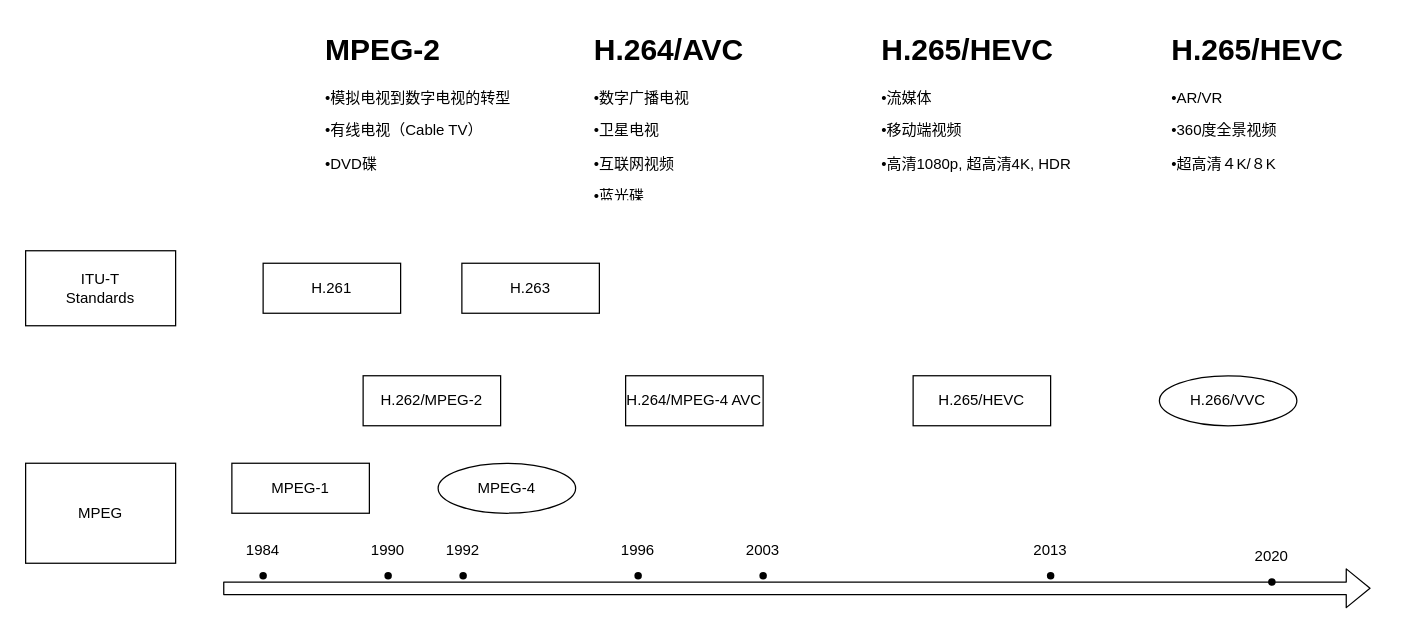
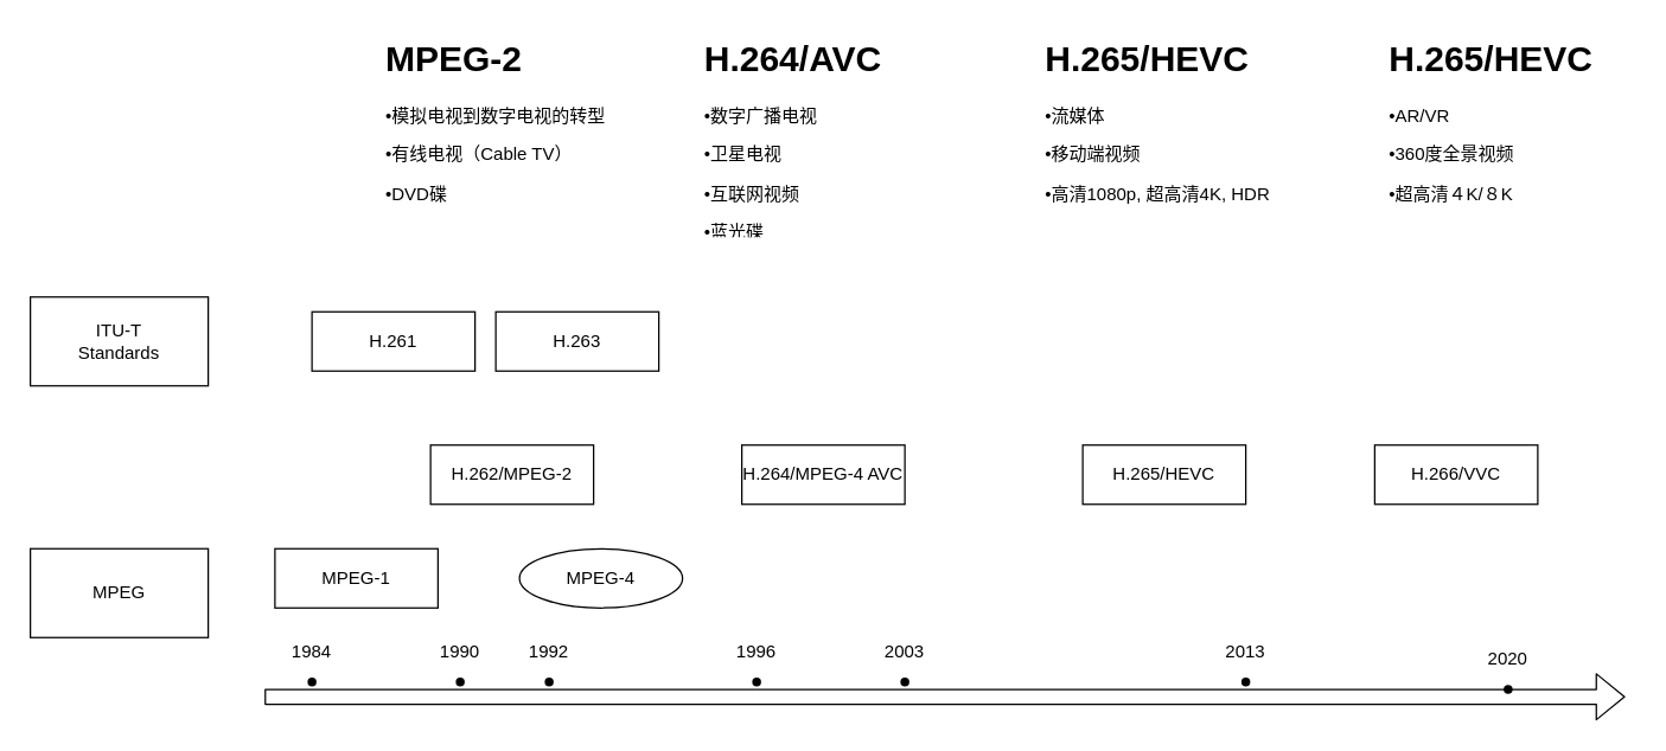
  <mxCell id="0" />
  <mxCell id="1" parent="0" />
  <mxCell id="2" value="" style="shape=flexArrow;endArrow=classic;html=1;" parent="1" edge="1"><mxGeometry width="50" height="50" relative="1" as="geometry"><mxPoint x="178" y="470" as="sourcePoint" /><mxPoint x="1096" y="470" as="targetPoint" /></mxGeometry></mxCell>
  <mxCell id="3" value="1984" style="text;html=1;strokeColor=none;fillColor=none;align=center;verticalAlign=middle;whiteSpace=wrap;rounded=0;" parent="1" vertex="1"><mxGeometry x="190" y="430" width="40" height="20" as="geometry" /></mxCell>
  <mxCell id="4" value="1996" style="text;html=1;strokeColor=none;fillColor=none;align=center;verticalAlign=middle;whiteSpace=wrap;rounded=0;" parent="1" vertex="1"><mxGeometry x="490" y="430" width="40" height="20" as="geometry" /></mxCell>
  <mxCell id="5" value="2003" style="text;html=1;strokeColor=none;fillColor=none;align=center;verticalAlign=middle;whiteSpace=wrap;rounded=0;" parent="1" vertex="1"><mxGeometry x="590" y="430" width="40" height="20" as="geometry" /></mxCell>
  <mxCell id="6" value="2013" style="text;html=1;strokeColor=none;fillColor=none;align=center;verticalAlign=middle;whiteSpace=wrap;rounded=0;" parent="1" vertex="1"><mxGeometry x="820" y="430" width="40" height="20" as="geometry" /></mxCell>
  <mxCell id="7" value="2020" style="text;html=1;strokeColor=none;fillColor=none;align=center;verticalAlign=middle;whiteSpace=wrap;rounded=0;" parent="1" vertex="1"><mxGeometry x="997" y="435" width="40" height="20" as="geometry" /></mxCell>
  <mxCell id="8" value="H.261" style="rounded=0;whiteSpace=wrap;html=1;" parent="1" vertex="1"><mxGeometry y="210" width="110" height="40" as="geometry" x="210" /></mxCell>
  <mxCell id="9" value="ITU-T&lt;br&gt;Standards" style="rounded=0;whiteSpace=wrap;html=1;" parent="1" vertex="1"><mxGeometry x="20" y="200" width="120" height="60" as="geometry" /></mxCell>
- <mxCell id="10" value="MPEG" style="rounded=0;whiteSpace=wrap;html=1;" parent="1" vertex="1"><mxGeometry x="20" y="370" width="120" height="80" as="geometry" /></mxCell>
+ <mxCell id="10" value="MPEG" style="rounded=0;whiteSpace=wrap;html=1;" parent="1" vertex="1"><mxGeometry x="20" y="370" width="120" height="60" as="geometry" /></mxCell>
  <mxCell id="11" value="1992" style="text;html=1;strokeColor=none;fillColor=none;align=center;verticalAlign=middle;whiteSpace=wrap;rounded=0;" parent="1" vertex="1"><mxGeometry x="350" y="430" width="40" height="20" as="geometry" /></mxCell>
  <mxCell id="12" value="1990" style="text;html=1;strokeColor=none;fillColor=none;align=center;verticalAlign=middle;whiteSpace=wrap;rounded=0;" parent="1" vertex="1"><mxGeometry x="290" y="430" width="40" height="20" as="geometry" /></mxCell>
  <mxCell id="13" value="MPEG-1" style="rounded=0;whiteSpace=wrap;html=1;" parent="1" vertex="1"><mxGeometry x="185" y="370" width="110" height="40" as="geometry" /></mxCell>
  <mxCell id="14" value="H.262/MPEG-2" style="rounded=0;whiteSpace=wrap;html=1;" parent="1" vertex="1"><mxGeometry x="290" y="300" width="110" height="40" as="geometry" /></mxCell>
  <mxCell id="15" value="" style="shape=waypoint;sketch=0;size=6;pointerEvents=1;points=[];fillColor=none;resizable=0;rotatable=0;perimeter=centerPerimeter;snapToPoint=1;" parent="1" vertex="1"><mxGeometry x="190" y="440" width="40" height="40" as="geometry" /></mxCell>
  <mxCell id="16" value="" style="shape=waypoint;sketch=0;size=6;pointerEvents=1;points=[];fillColor=none;resizable=0;rotatable=0;perimeter=centerPerimeter;snapToPoint=1;" parent="1" vertex="1"><mxGeometry x="290" y="440" width="40" height="40" as="geometry" /></mxCell>
  <mxCell id="17" value="" style="shape=waypoint;sketch=0;size=6;pointerEvents=1;points=[];fillColor=none;resizable=0;rotatable=0;perimeter=centerPerimeter;snapToPoint=1;" parent="1" vertex="1"><mxGeometry x="350" y="440" width="40" height="40" as="geometry" /></mxCell>
  <mxCell id="18" value="" style="shape=waypoint;sketch=0;size=6;pointerEvents=1;points=[];fillColor=none;resizable=0;rotatable=0;perimeter=centerPerimeter;snapToPoint=1;" parent="1" vertex="1"><mxGeometry x="490" y="440" width="40" height="40" as="geometry" /></mxCell>
  <mxCell id="19" value="" style="shape=waypoint;sketch=0;size=6;pointerEvents=1;points=[];fillColor=none;resizable=0;rotatable=0;perimeter=centerPerimeter;snapToPoint=1;" parent="1" vertex="1"><mxGeometry x="590" y="440" width="40" height="40" as="geometry" /></mxCell>
  <mxCell id="20" value="" style="shape=waypoint;sketch=0;size=6;pointerEvents=1;points=[];fillColor=none;resizable=0;rotatable=0;perimeter=centerPerimeter;snapToPoint=1;" parent="1" vertex="1"><mxGeometry x="820" y="440" width="40" height="40" as="geometry" /></mxCell>
  <mxCell id="21" value="" style="shape=waypoint;sketch=0;size=6;pointerEvents=1;points=[];fillColor=none;resizable=0;rotatable=0;perimeter=centerPerimeter;snapToPoint=1;" parent="1" vertex="1"><mxGeometry x="997" y="445" width="40" height="40" as="geometry" /></mxCell>
- <mxCell id="22" value="H.263" style="rounded=0;whiteSpace=wrap;html=1;" parent="1" vertex="1"><mxGeometry x="369" y="210" width="110" height="40" as="geometry" /></mxCell>
+ <mxCell id="22" value="H.263" style="rounded=0;whiteSpace=wrap;html=1;" parent="1" vertex="1"><mxGeometry x="334" y="210" width="110" height="40" as="geometry" /></mxCell>
  <mxCell id="23" value="MPEG-4" style="ellipse;whiteSpace=wrap;html=1;" parent="1" vertex="1"><mxGeometry x="350" y="370" width="110" height="40" as="geometry" /></mxCell>
  <mxCell id="24" value="H.264/MPEG-4 AVC" style="rounded=0;whiteSpace=wrap;html=1;" parent="1" vertex="1"><mxGeometry x="500" y="300" width="110" height="40" as="geometry" /></mxCell>
  <mxCell id="25" value="H.265/HEVC" style="rounded=0;whiteSpace=wrap;html=1;" parent="1" vertex="1"><mxGeometry x="730" y="300" width="110" height="40" as="geometry" /></mxCell>
- <mxCell id="26" value="H.266/VVC" style="ellipse;whiteSpace=wrap;html=1;" parent="1" vertex="1"><mxGeometry x="927" y="300" width="110" height="40" as="geometry" /></mxCell>
+ <mxCell id="26" value="H.266/VVC" style="rounded=0;whiteSpace=wrap;html=1;" parent="1" vertex="1"><mxGeometry x="927" y="300" width="110" height="40" as="geometry" /></mxCell>
  <mxCell id="27" value="&lt;h1&gt;MPEG-2&lt;/h1&gt;&lt;p&gt;&lt;span style=&quot;text-align: center&quot;&gt;•模拟电视到数字电视的转型&lt;/span&gt;&lt;/p&gt;&lt;p&gt;&lt;span style=&quot;text-align: center&quot;&gt;•有线电视（Cable TV）&lt;/span&gt;&lt;/p&gt;&lt;p&gt;&lt;span style=&quot;text-align: center&quot;&gt;•DVD碟&lt;/span&gt;&lt;br&gt;&lt;/p&gt;" style="text;html=1;strokeColor=none;fillColor=none;spacing=5;spacingTop=-20;whiteSpace=wrap;overflow=hidden;rounded=0;" parent="1" vertex="1"><mxGeometry x="255" y="20" width="180" height="130" as="geometry" /></mxCell>
  <mxCell id="28" value="&lt;h1&gt;H.264/AVC&lt;/h1&gt;&lt;p&gt;•数字广播电视&lt;/p&gt;&lt;p&gt;•卫星电视&lt;/p&gt;&lt;p&gt;•互联网视频&lt;/p&gt;&lt;p&gt;•蓝光碟&lt;/p&gt;&lt;p&gt;•移动端视频&lt;/p&gt;" style="text;html=1;strokeColor=none;fillColor=none;spacing=5;spacingTop=-20;whiteSpace=wrap;overflow=hidden;rounded=0;" parent="1" vertex="1"><mxGeometry x="470" y="20" width="170" height="140" as="geometry" /></mxCell>
  <mxCell id="29" value="&lt;h1&gt;H.265/HEVC&lt;/h1&gt;&lt;p style=&quot;&quot;&gt;•流媒体&lt;/p&gt;&lt;p style=&quot;&quot;&gt;•移动端视频&lt;/p&gt;&lt;p style=&quot;&quot;&gt;•高清1080p, 超高清4K, HDR&lt;/p&gt;" style="text;html=1;strokeColor=none;fillColor=none;spacing=5;spacingTop=-20;whiteSpace=wrap;overflow=hidden;rounded=0;align=left;" parent="1" vertex="1"><mxGeometry x="700" y="20" width="170" height="140" as="geometry" /></mxCell>
  <mxCell id="30" value="&lt;h1&gt;H.265/HEVC&lt;/h1&gt;&lt;p&gt;•AR/VR&lt;/p&gt;&lt;p&gt;•360度全景视频&lt;/p&gt;&lt;p&gt;•超高清４K/８K&lt;/p&gt;" style="text;html=1;strokeColor=none;fillColor=none;spacing=5;spacingTop=-20;whiteSpace=wrap;overflow=hidden;rounded=0;align=left;" parent="1" vertex="1"><mxGeometry x="932" y="20" width="170" height="140" as="geometry" /></mxCell>
